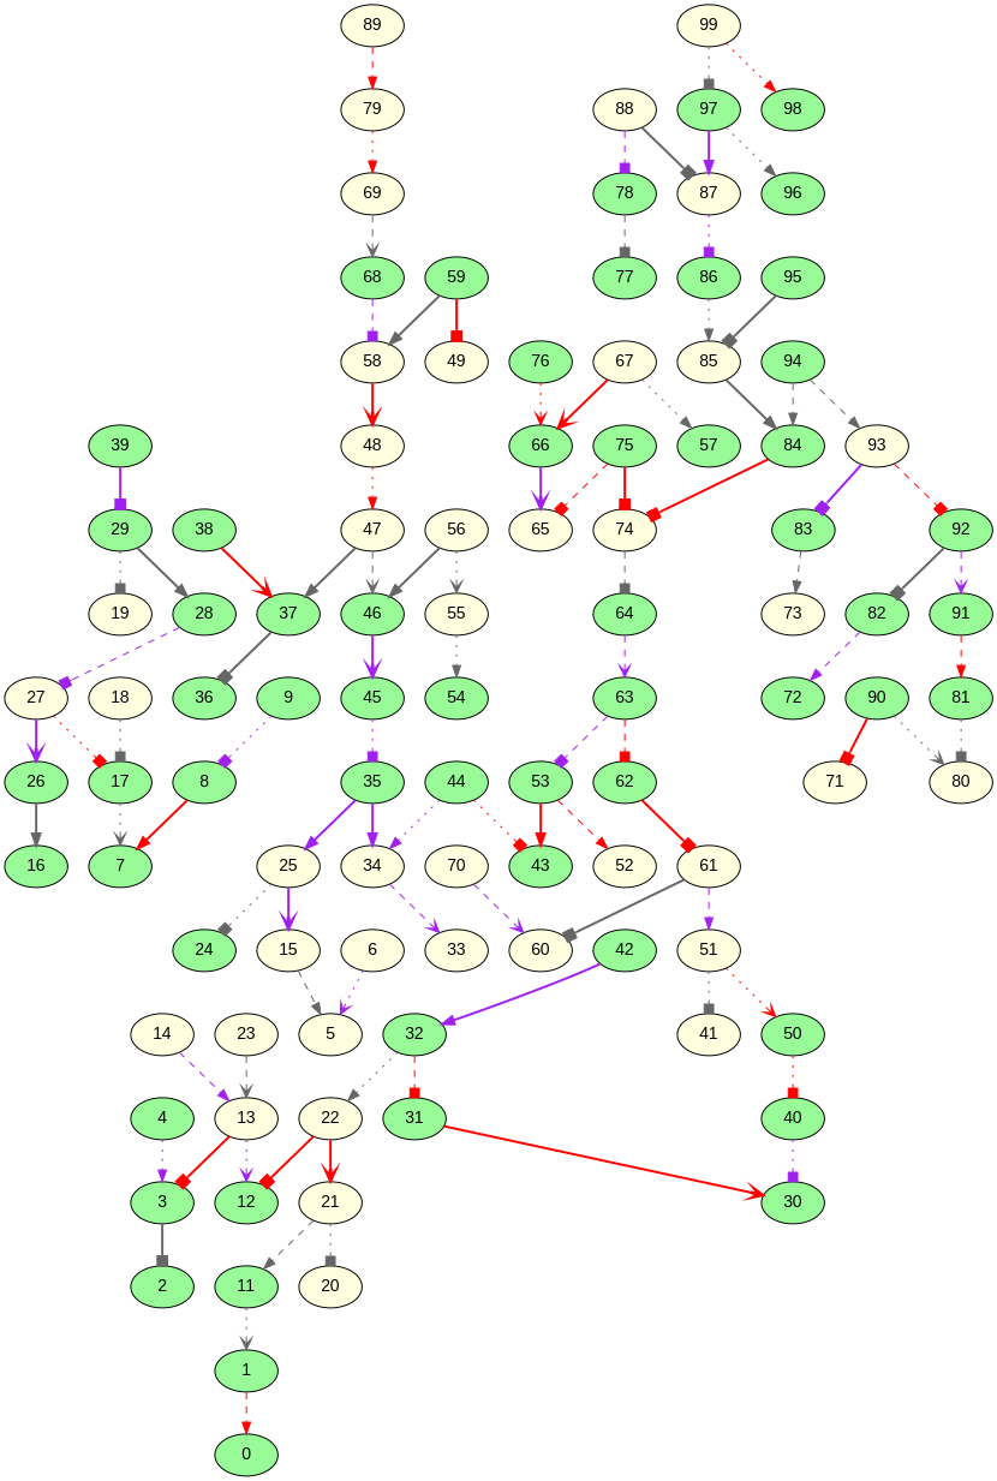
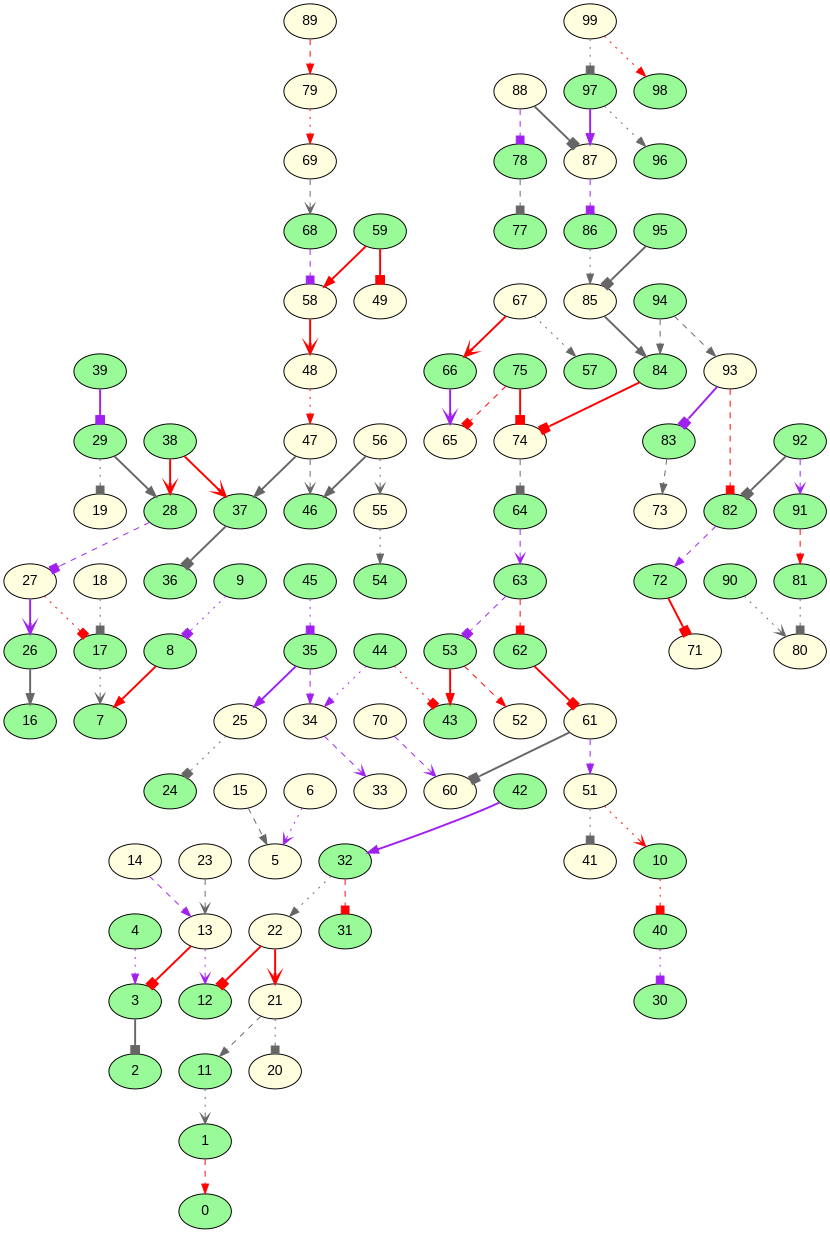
  digraph {
    fontname="Liberation Sans"
    node [fillcolor=palegreen fontname="Liberation Sans" style=filled]
    edge [arrowhead=box color=gray40 fontname="Liberation Sans" style=bold weight=9]
    1
    0
    3
    2
    4
    6 [fillcolor=lightyellow]
    5 [fillcolor=lightyellow]
    8
    7
    9
    11
    13 [fillcolor=lightyellow]
    12
    14 [fillcolor=lightyellow]
    15 [fillcolor=lightyellow]
    17
    18 [fillcolor=lightyellow]
    21 [fillcolor=lightyellow]
    20 [fillcolor=lightyellow]
    22 [fillcolor=lightyellow]
    23 [fillcolor=lightyellow]
    25 [fillcolor=lightyellow]
    24
    26
    16
    27 [fillcolor=lightyellow]
    28
    29
    19 [fillcolor=lightyellow]
    31
    30
    32
    34 [fillcolor=lightyellow]
    33 [fillcolor=lightyellow]
    35
    37
    36
    38
    39
    40
    42
    44
    43
    45
    46
    47 [fillcolor=lightyellow]
    48 [fillcolor=lightyellow]
-   50
+   50 [label=10]
    51 [fillcolor=lightyellow]
    41 [fillcolor=lightyellow]
    53
    52 [fillcolor=lightyellow]
    55 [fillcolor=lightyellow]
    54
    56 [fillcolor=lightyellow]
    58 [fillcolor=lightyellow]
    59
    49 [fillcolor=lightyellow]
    61 [fillcolor=lightyellow]
    60 [fillcolor=lightyellow]
    62
    63
    64
    65 [fillcolor=lightyellow]
    66
    67 [fillcolor=lightyellow]
    57
    68
    69 [fillcolor=lightyellow]
    70 [fillcolor=lightyellow]
    71 [fillcolor=lightyellow]
    72
    74 [fillcolor=lightyellow]
    75
-   76
    78
    77
    79 [fillcolor=lightyellow]
    80 [fillcolor=lightyellow]
    81
    82
    73 [fillcolor=lightyellow]
    83
    84
    85 [fillcolor=lightyellow]
    86
    87 [fillcolor=lightyellow]
    88 [fillcolor=lightyellow]
    89 [fillcolor=lightyellow]
    90
    91
    92
    93 [fillcolor=lightyellow]
    94
    95
    97
    96
    99 [fillcolor=lightyellow]
    98
    1 -> 0 [arrowhead=normal color=red style=dashed weight=10]
    3 -> 2 [weight=11]
    4 -> 3 [arrowhead=normal color=purple style=dotted weight=4]
    6 -> 5 [arrowhead=vee color=purple style=dotted weight=13]
    8 -> 7 [arrowhead=normal color=red weight=13]
    9 -> 8 [color=purple style=dotted weight=6]
    11 -> 1 [arrowhead=vee style=dotted weight=2]
    13 -> 3 [color=red weight=3]
    13 -> 12 [arrowhead=vee color=purple style=dotted]
    14 -> 13 [arrowhead=normal color=purple style=dashed weight=6]
    15 -> 5 [arrowhead=normal style=dashed weight=18]
    17 -> 7 [arrowhead=vee style=dotted weight=22]
    18 -> 17 [style=dotted weight=17]
    21 -> 11 [arrowhead=normal style=dashed]
    21 -> 20 [style=dotted weight=11]
    22 -> 12 [color=red weight=13]
    22 -> 21 [arrowhead=vee color=red weight=7]
    23 -> 13 [arrowhead=vee style=dashed]
-   25 -> 15 [arrowhead=vee color=purple weight=17]
    25 -> 24 [style=dotted weight=13]
    26 -> 16 [arrowhead=normal weight=4]
    27 -> 17 [color=red style=dotted weight=8]
    27 -> 26 [arrowhead=vee color=purple weight=8]
    28 -> 27 [color=purple style=dashed weight=2]
    29 -> 28 [arrowhead=normal weight=1]
    29 -> 19 [style=dotted weight=14]
-   31 -> 30 [arrowhead=vee color=red weight=1]
    32 -> 22 [arrowhead=normal style=dotted weight=7]
    32 -> 31 [color=red style=dashed weight=19]
    34 -> 33 [arrowhead=vee color=purple style=dashed weight=2]
    35 -> 25 [arrowhead=normal color=purple weight=8]
-   35 -> 34 [arrowhead=normal color=purple]
+   35 -> 34 [arrowhead=normal color=purple style=dashed]
    37 -> 36 [weight=2]
+   38 -> 28 [arrowhead=vee color=red weight=8]
    38 -> 37 [arrowhead=vee color=red weight=6]
    39 -> 29 [color=purple weight=4]
    40 -> 30 [color=purple style=dotted weight=3]
    42 -> 32 [arrowhead=normal color=purple weight=4]
    44 -> 34 [arrowhead=normal color=purple style=dotted weight=2]
    44 -> 43 [color=red style=dotted weight=3]
    45 -> 35 [color=purple style=dotted weight=6]
-   46 -> 45 [arrowhead=vee color=purple weight=13]
    47 -> 37 [arrowhead=normal weight=5]
    47 -> 46 [arrowhead=vee style=dashed weight=7]
    48 -> 47 [arrowhead=normal color=red style=dotted weight=5]
    50 -> 40 [color=red style=dotted weight=10]
    51 -> 50 [arrowhead=vee color=red style=dotted weight=5]
    51 -> 41 [style=dotted weight=13]
    53 -> 43 [arrowhead=normal color=red weight=13]
    53 -> 52 [arrowhead=normal color=red style=dashed weight=3]
    55 -> 54 [arrowhead=normal style=dotted weight=2]
    56 -> 46 [arrowhead=normal weight=5]
    56 -> 55 [arrowhead=vee style=dotted]
    58 -> 48 [arrowhead=vee color=red]
-   59 -> 58 [arrowhead=normal weight=6]
+   59 -> 58 [arrowhead=normal color=red weight=6]
    59 -> 49 [color=red weight=25]
    61 -> 51 [arrowhead=normal color=purple style=dashed weight=5]
    61 -> 60 [weight=11]
    62 -> 61 [color=red weight=1]
    63 -> 53 [color=purple style=dashed weight=4]
    63 -> 62 [color=red style=dashed weight=8]
    64 -> 63 [arrowhead=vee color=purple style=dashed weight=8]
    66 -> 65 [arrowhead=vee color=purple weight=3]
    67 -> 66 [arrowhead=vee color=red]
    67 -> 57 [arrowhead=normal style=dotted weight=1]
    68 -> 58 [color=purple style=dashed weight=12]
    69 -> 68 [arrowhead=vee style=dashed weight=13]
    70 -> 60 [arrowhead=vee color=purple style=dashed weight=4]
-   90 -> 71 [color=red weight=12]
+   72 -> 71 [color=red weight=12]
    74 -> 64 [style=dashed weight=7]
    75 -> 65 [color=red style=dashed weight=2]
    75 -> 74 [color=red weight=10]
-   76 -> 66 [arrowhead=vee color=red style=dotted]
    78 -> 77 [style=dashed weight=7]
    79 -> 69 [arrowhead=normal color=red style=dotted weight=12]
    81 -> 80 [style=dotted weight=12]
    82 -> 72 [arrowhead=normal color=purple style=dashed weight=1]
    83 -> 73 [arrowhead=normal style=dashed weight=3]
    84 -> 74 [color=red weight=4]
    85 -> 84 [arrowhead=normal weight=1]
    86 -> 85 [arrowhead=normal style=dotted weight=11]
-   87 -> 86 [color=purple style=dotted weight=3]
+   87 -> 86 [color=purple style=dashed weight=3]
    88 -> 78 [color=purple style=dashed weight=11]
    88 -> 87 [weight=10]
    89 -> 79 [arrowhead=normal color=red style=dashed]
    90 -> 80 [arrowhead=vee style=dotted weight=11]
    91 -> 81 [arrowhead=normal color=red style=dashed weight=12]
    92 -> 82 [weight=2]
    92 -> 91 [arrowhead=vee color=purple style=dashed weight=12]
    93 -> 83 [color=purple weight=3]
-   93 -> 92 [color=red style=dashed weight=2]
+   93 -> 82 [color=red style=dashed weight=2]
    94 -> 84 [arrowhead=normal style=dashed weight=11]
    94 -> 93 [arrowhead=normal style=dashed weight=8]
    95 -> 85 [weight=10]
    97 -> 87 [arrowhead=normal color=purple]
    97 -> 96 [arrowhead=normal style=dotted weight=6]
    99 -> 97 [style=dotted weight=21]
    99 -> 98 [arrowhead=normal color=red style=dotted weight=12]
  }
